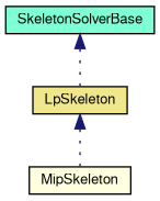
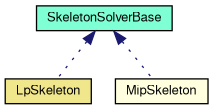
  digraph {
    node [color=black fontname=FreeSans fontsize=10 shape=record style=filled]
    edge [color=midnightblue dir=back fontname=FreeSans fontsize=10 labelfontname=FreeSans labelfontsize=10 style=dotted]
    n1 [fillcolor=aquamarine fontcolor=black height=0.2 label=SkeletonSolverBase width=0.4]
    n2 [fillcolor=khaki height=0.2 label=LpSkeleton width=0.4]
    n3 [fillcolor=lightyellow height=0.2 label=MipSkeleton width=0.4]
    n1 -> n2
-   n2 -> n3
+   n1 -> n3
  }
